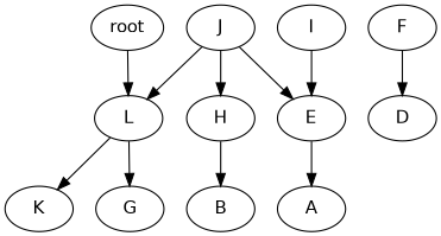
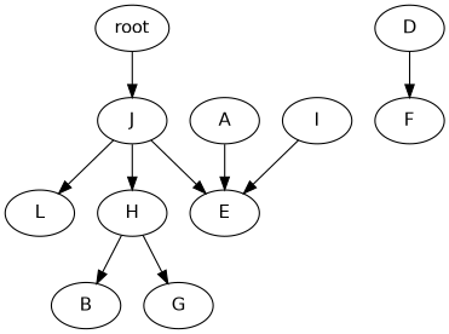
  strict digraph {
    fontname="DejaVu Sans"
    node [fontname="DejaVu Sans"]
    edge [fontname="DejaVu Sans"]
    n1 [label=root]
    n2 [label=J]
    n3 [label=L]
    n4 [label=H]
    n5 [label=E]
-   n6 [label=K]
    n7 [label=B]
    n8 [label=G]
    n9 [label=A]
    n10 [label=I]
    n11 [label=D]
    n12 [label=F]
-   n1 -> n3
+   n1 -> n2
    n2 -> n3
    n2 -> n4
    n2 -> n5
-   n3 -> n6
    n4 -> n7
-   n3 -> n8
-   n5 -> n9
+   n4 -> n8
+   n9 -> n5
    n10 -> n5
-   n12 -> n11
+   n11 -> n12
  }
